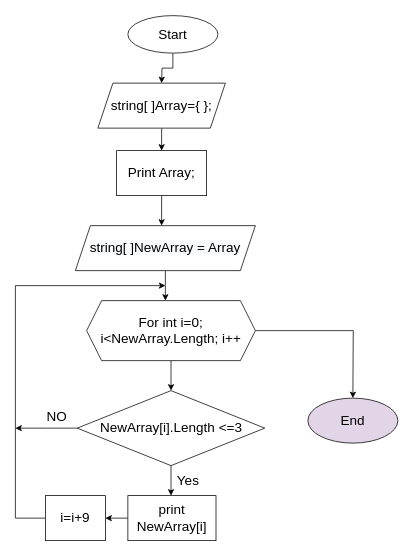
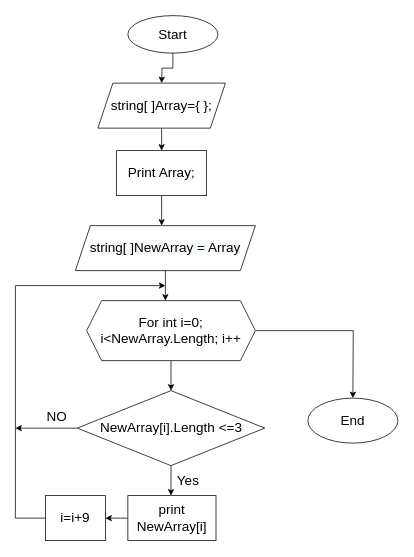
  <mxCell id="0" />
  <mxCell id="1" parent="0" />
  <mxCell id="2" style="edgeStyle=orthogonalEdgeStyle;rounded=0;orthogonalLoop=1;jettySize=auto;html=1;fontSize=18;" edge="1" parent="1" source="3"><mxGeometry relative="1" as="geometry"><mxPoint x="215" y="110" as="targetPoint" /></mxGeometry></mxCell>
  <mxCell id="3" value="&lt;font style=&quot;font-size: 18px;&quot;&gt;Start&lt;/font&gt;" style="ellipse;whiteSpace=wrap;html=1;" vertex="1" parent="1"><mxGeometry x="170" y="20" width="120" height="50" as="geometry" /></mxCell>
  <mxCell id="4" style="edgeStyle=orthogonalEdgeStyle;rounded=0;orthogonalLoop=1;jettySize=auto;html=1;fontSize=18;" edge="1" parent="1" source="5"><mxGeometry relative="1" as="geometry"><mxPoint x="215" y="200" as="targetPoint" /></mxGeometry></mxCell>
  <mxCell id="5" value="string[ ]Array={ };" style="shape=parallelogram;perimeter=parallelogramPerimeter;whiteSpace=wrap;html=1;fixedSize=1;fontSize=18;" vertex="1" parent="1"><mxGeometry x="130" y="110" width="170" height="60" as="geometry" /></mxCell>
  <mxCell id="6" style="edgeStyle=orthogonalEdgeStyle;rounded=0;orthogonalLoop=1;jettySize=auto;html=1;fontSize=18;" edge="1" parent="1" source="7"><mxGeometry relative="1" as="geometry"><mxPoint x="215" y="300" as="targetPoint" /></mxGeometry></mxCell>
  <mxCell id="7" value="Print Array;" style="rounded=0;whiteSpace=wrap;html=1;fontSize=18;" vertex="1" parent="1"><mxGeometry x="155" y="200" width="120" height="60" as="geometry" /></mxCell>
  <mxCell id="8" style="edgeStyle=orthogonalEdgeStyle;rounded=0;orthogonalLoop=1;jettySize=auto;html=1;fontSize=18;" edge="1" parent="1" source="9"><mxGeometry relative="1" as="geometry"><mxPoint x="220" y="400" as="targetPoint" /></mxGeometry></mxCell>
  <mxCell id="9" value="&#10;&lt;span style=&quot;color: rgb(0, 0, 0); font-family: Helvetica; font-size: 18px; font-style: normal; font-variant-ligatures: normal; font-variant-caps: normal; font-weight: 400; letter-spacing: normal; orphans: 2; text-align: center; text-indent: 0px; text-transform: none; widows: 2; word-spacing: 0px; -webkit-text-stroke-width: 0px; background-color: rgb(248, 249, 250); text-decoration-thickness: initial; text-decoration-style: initial; text-decoration-color: initial; float: none; display: inline !important;&quot;&gt;string[ ]NewArray = Array&lt;/span&gt;&lt;br style=&quot;color: rgb(0, 0, 0); font-family: Helvetica; font-size: 18px; font-style: normal; font-variant-ligatures: normal; font-variant-caps: normal; font-weight: 400; letter-spacing: normal; orphans: 2; text-align: center; text-indent: 0px; text-transform: none; widows: 2; word-spacing: 0px; -webkit-text-stroke-width: 0px; background-color: rgb(248, 249, 250); text-decoration-thickness: initial; text-decoration-style: initial; text-decoration-color: initial;&quot;&gt;&lt;span style=&quot;font-style: normal; font-variant-ligatures: normal; font-variant-caps: normal; font-weight: 400; letter-spacing: normal; orphans: 2; text-indent: 0px; text-transform: none; widows: 2; word-spacing: 0px; -webkit-text-stroke-width: 0px; background-color: rgb(248, 249, 250); text-decoration-thickness: initial; text-decoration-style: initial; text-decoration-color: initial; color: rgba(0, 0, 0, 0); font-family: monospace; font-size: 0px; text-align: start;&quot;&gt;%3CmxGraphModel%3E%3Croot%3E%3CmxCell%20id%3D%220%22%2F%3E%3CmxCell%20id%3D%221%22%20parent%3D%220%22%2F%3E%3CmxCell%20id%3D%222%22%20value%3D%22string%5B%20%5DArray%3D%7B%20%7D%3B%22%20style%3D%22shape%3Dparallelogram%3Bperimeter%3DparallelogramPerimeter%3BwhiteSpace%3Dwrap%3Bhtml%3D1%3BfixedSize%3D1%3BfontSize%3D18%3B%22%20vertex%3D%221%22%20parent%3D%221%22%3E%3CmxGeometry%20x%3D%22310%22%20y%3D%22120%22%20width%3D%22170%22%20height%3D%2260%22%20as%3D%22geometry%22%2F%3E%3C%2FmxCell%3E%3C%2Froot%3E%3C%2FmxGraphModel%3E" style="shape=parallelogram;perimeter=parallelogramPerimeter;whiteSpace=wrap;html=1;fixedSize=1;fontSize=18;" vertex="1" parent="1"><mxGeometry x="100" y="300" width="240" height="60" as="geometry" /></mxCell>
  <mxCell id="10" style="edgeStyle=orthogonalEdgeStyle;rounded=0;orthogonalLoop=1;jettySize=auto;html=1;fontSize=18;" edge="1" parent="1" source="12"><mxGeometry relative="1" as="geometry"><mxPoint x="227.5" y="520" as="targetPoint" /></mxGeometry></mxCell>
  <mxCell id="11" style="edgeStyle=orthogonalEdgeStyle;rounded=0;orthogonalLoop=1;jettySize=auto;html=1;fontSize=18;" edge="1" parent="1" source="12"><mxGeometry relative="1" as="geometry"><mxPoint x="470" y="530" as="targetPoint" /></mxGeometry></mxCell>
  <mxCell id="12" value="For int i=0; i&amp;lt;NewArray.Length; i++" style="shape=hexagon;perimeter=hexagonPerimeter2;whiteSpace=wrap;html=1;fixedSize=1;fontSize=18;" vertex="1" parent="1"><mxGeometry x="115" y="400" width="225" height="80" as="geometry" /></mxCell>
  <mxCell id="13" style="edgeStyle=orthogonalEdgeStyle;rounded=0;orthogonalLoop=1;jettySize=auto;html=1;fontSize=18;" edge="1" parent="1" source="15"><mxGeometry relative="1" as="geometry"><mxPoint x="227.5" y="660" as="targetPoint" /></mxGeometry></mxCell>
  <mxCell id="14" style="edgeStyle=orthogonalEdgeStyle;rounded=0;orthogonalLoop=1;jettySize=auto;html=1;fontSize=18;" edge="1" parent="1" source="15"><mxGeometry relative="1" as="geometry"><mxPoint x="20" y="570" as="targetPoint" /></mxGeometry></mxCell>
  <mxCell id="15" value="NewArray[i].Length &amp;lt;=3" style="rhombus;whiteSpace=wrap;html=1;fontSize=18;" vertex="1" parent="1"><mxGeometry x="102.5" y="520" width="250" height="100" as="geometry" /></mxCell>
- <mxCell id="16" value="End" style="ellipse;whiteSpace=wrap;html=1;fontSize=18;fillColor=#e1d5e7;" vertex="1" parent="1"><mxGeometry x="410" y="530" width="120" height="60" as="geometry" /></mxCell>
+ <mxCell id="16" value="End" style="ellipse;whiteSpace=wrap;html=1;fontSize=18;" vertex="1" parent="1"><mxGeometry x="410" y="530" width="120" height="60" as="geometry" /></mxCell>
  <mxCell id="17" value="NO" style="text;html=1;align=center;verticalAlign=middle;resizable=0;points=[];autosize=1;strokeColor=none;fillColor=none;fontSize=18;" vertex="1" parent="1"><mxGeometry x="50" y="535" width="50" height="40" as="geometry" /></mxCell>
  <mxCell id="18" value="Yes" style="text;html=1;align=center;verticalAlign=middle;resizable=0;points=[];autosize=1;strokeColor=none;fillColor=none;fontSize=18;" vertex="1" parent="1"><mxGeometry x="225" y="620" width="50" height="40" as="geometry" /></mxCell>
  <mxCell id="19" style="edgeStyle=orthogonalEdgeStyle;rounded=0;orthogonalLoop=1;jettySize=auto;html=1;fontSize=18;" edge="1" parent="1" source="20"><mxGeometry relative="1" as="geometry"><mxPoint x="140" y="690" as="targetPoint" /></mxGeometry></mxCell>
  <mxCell id="20" value="print NewArray[i]" style="rounded=0;whiteSpace=wrap;html=1;fontSize=18;" vertex="1" parent="1"><mxGeometry x="170" y="660" width="117.5" height="60" as="geometry" /></mxCell>
  <mxCell id="21" style="edgeStyle=orthogonalEdgeStyle;rounded=0;orthogonalLoop=1;jettySize=auto;html=1;fontSize=18;" edge="1" parent="1" source="22"><mxGeometry relative="1" as="geometry"><mxPoint x="220" y="380" as="targetPoint" /><Array as="points"><mxPoint x="20" y="690" /><mxPoint x="20" y="380" /></Array></mxGeometry></mxCell>
  <mxCell id="22" value="i=i+9" style="rounded=0;whiteSpace=wrap;html=1;fontSize=18;" vertex="1" parent="1"><mxGeometry x="60" y="660" width="80" height="60" as="geometry" /></mxCell>
